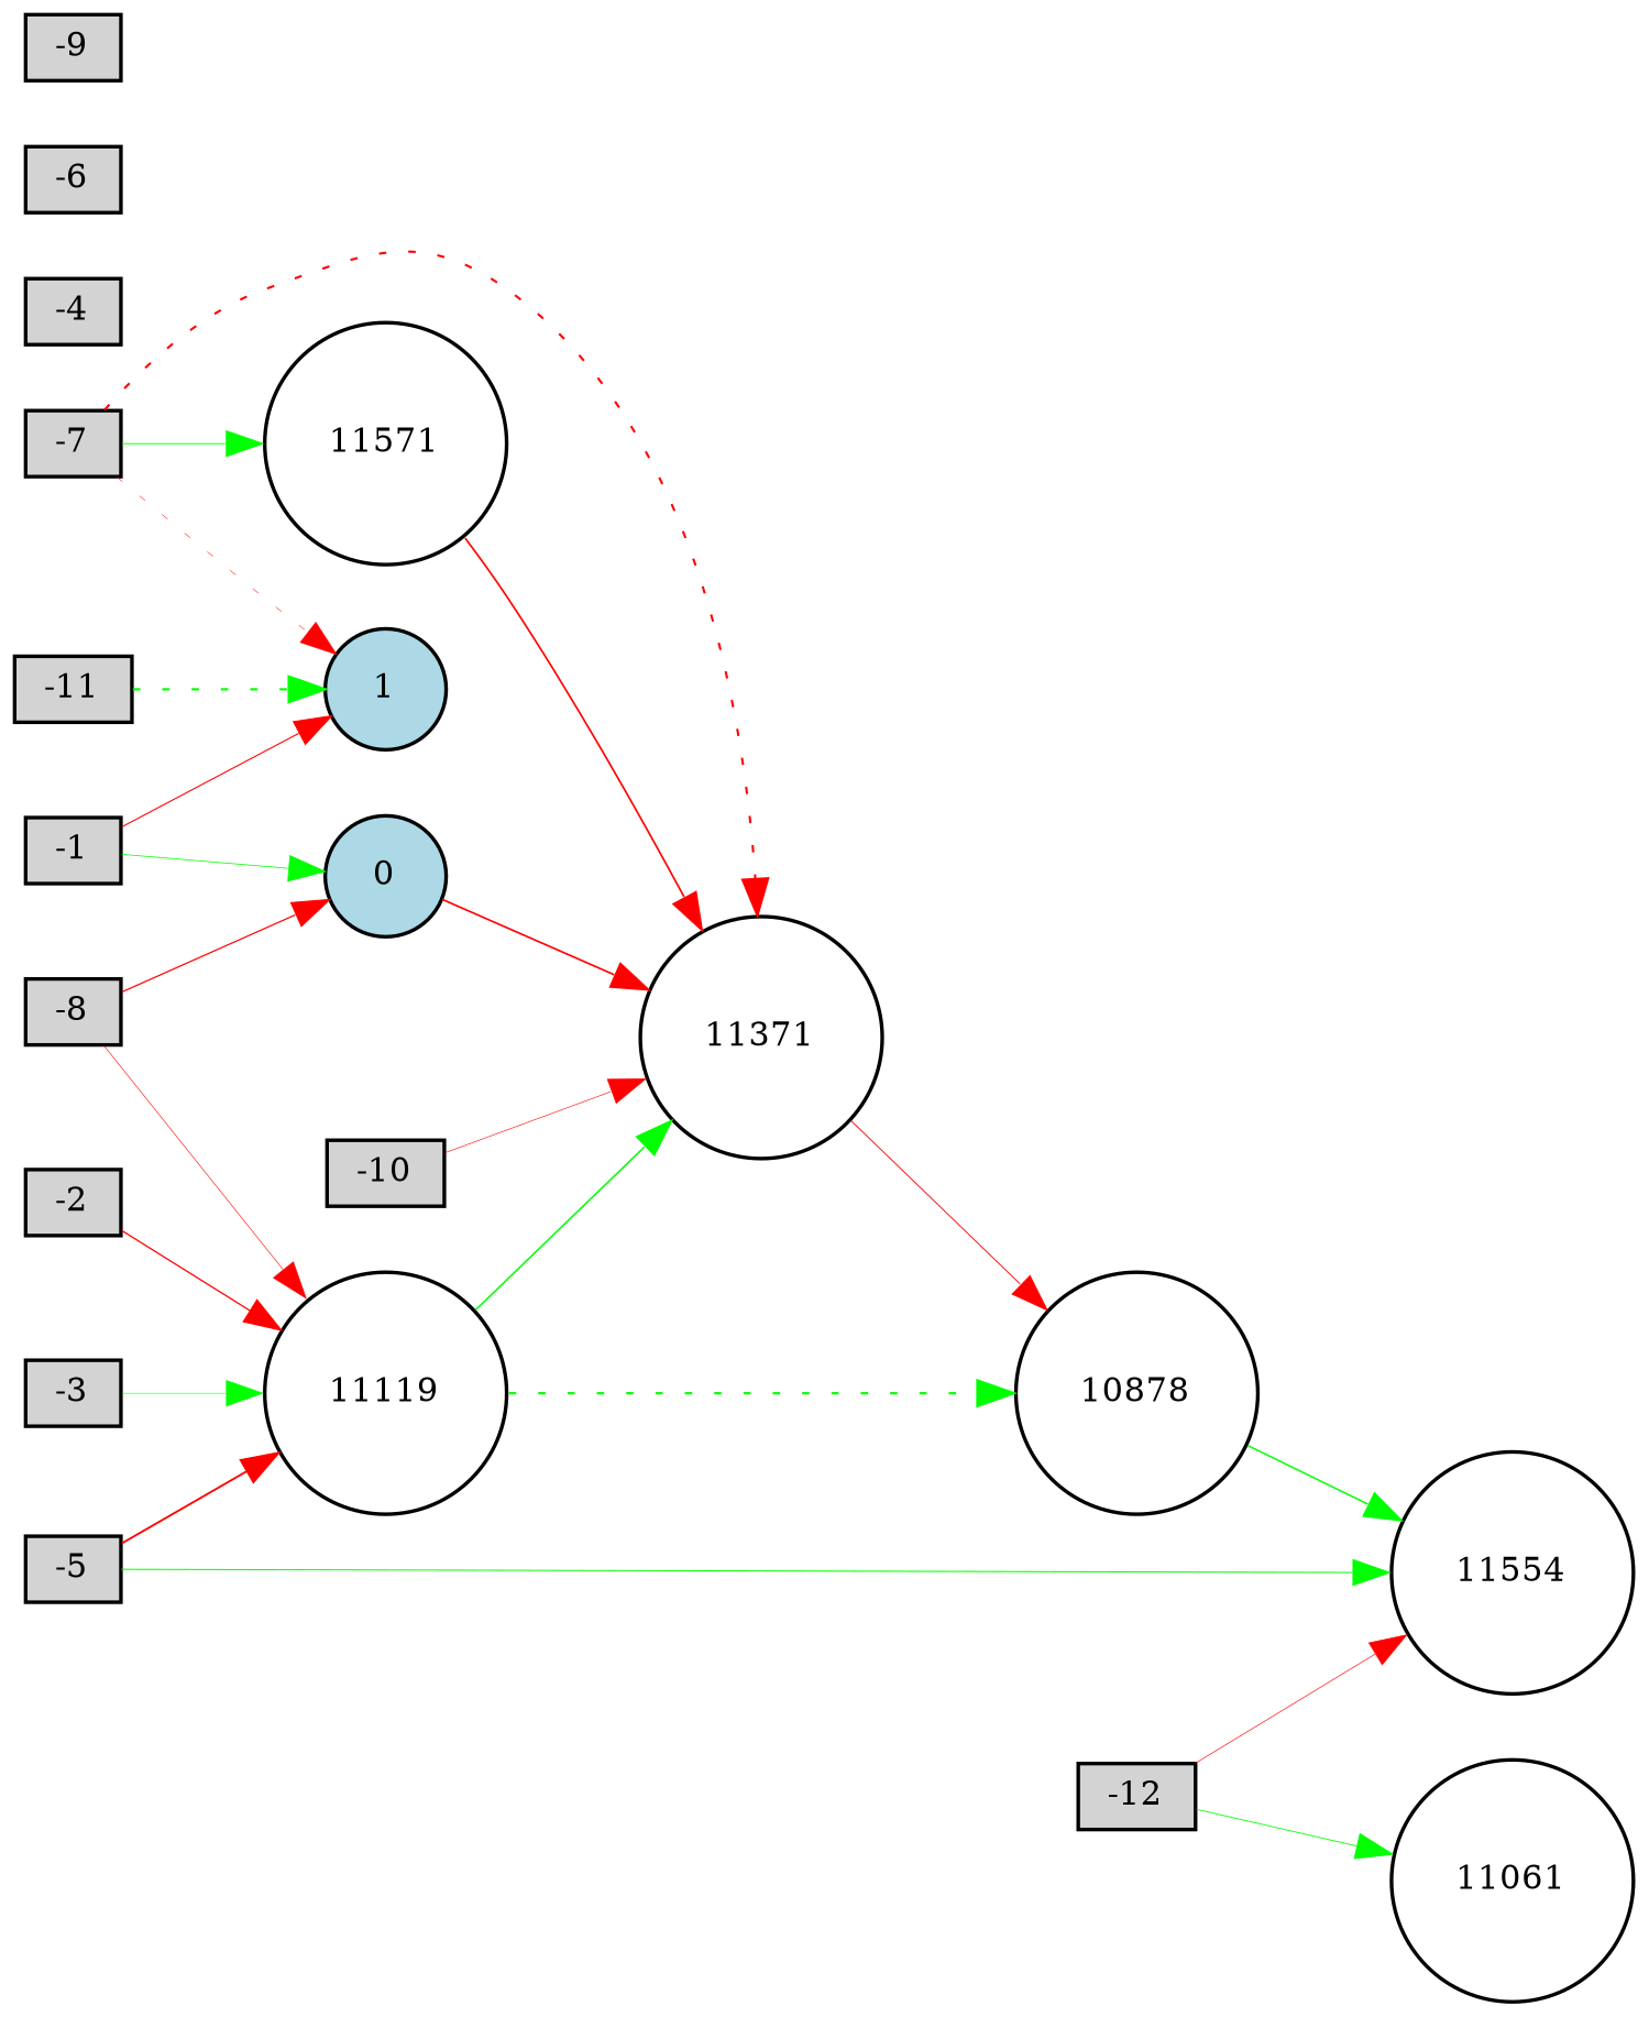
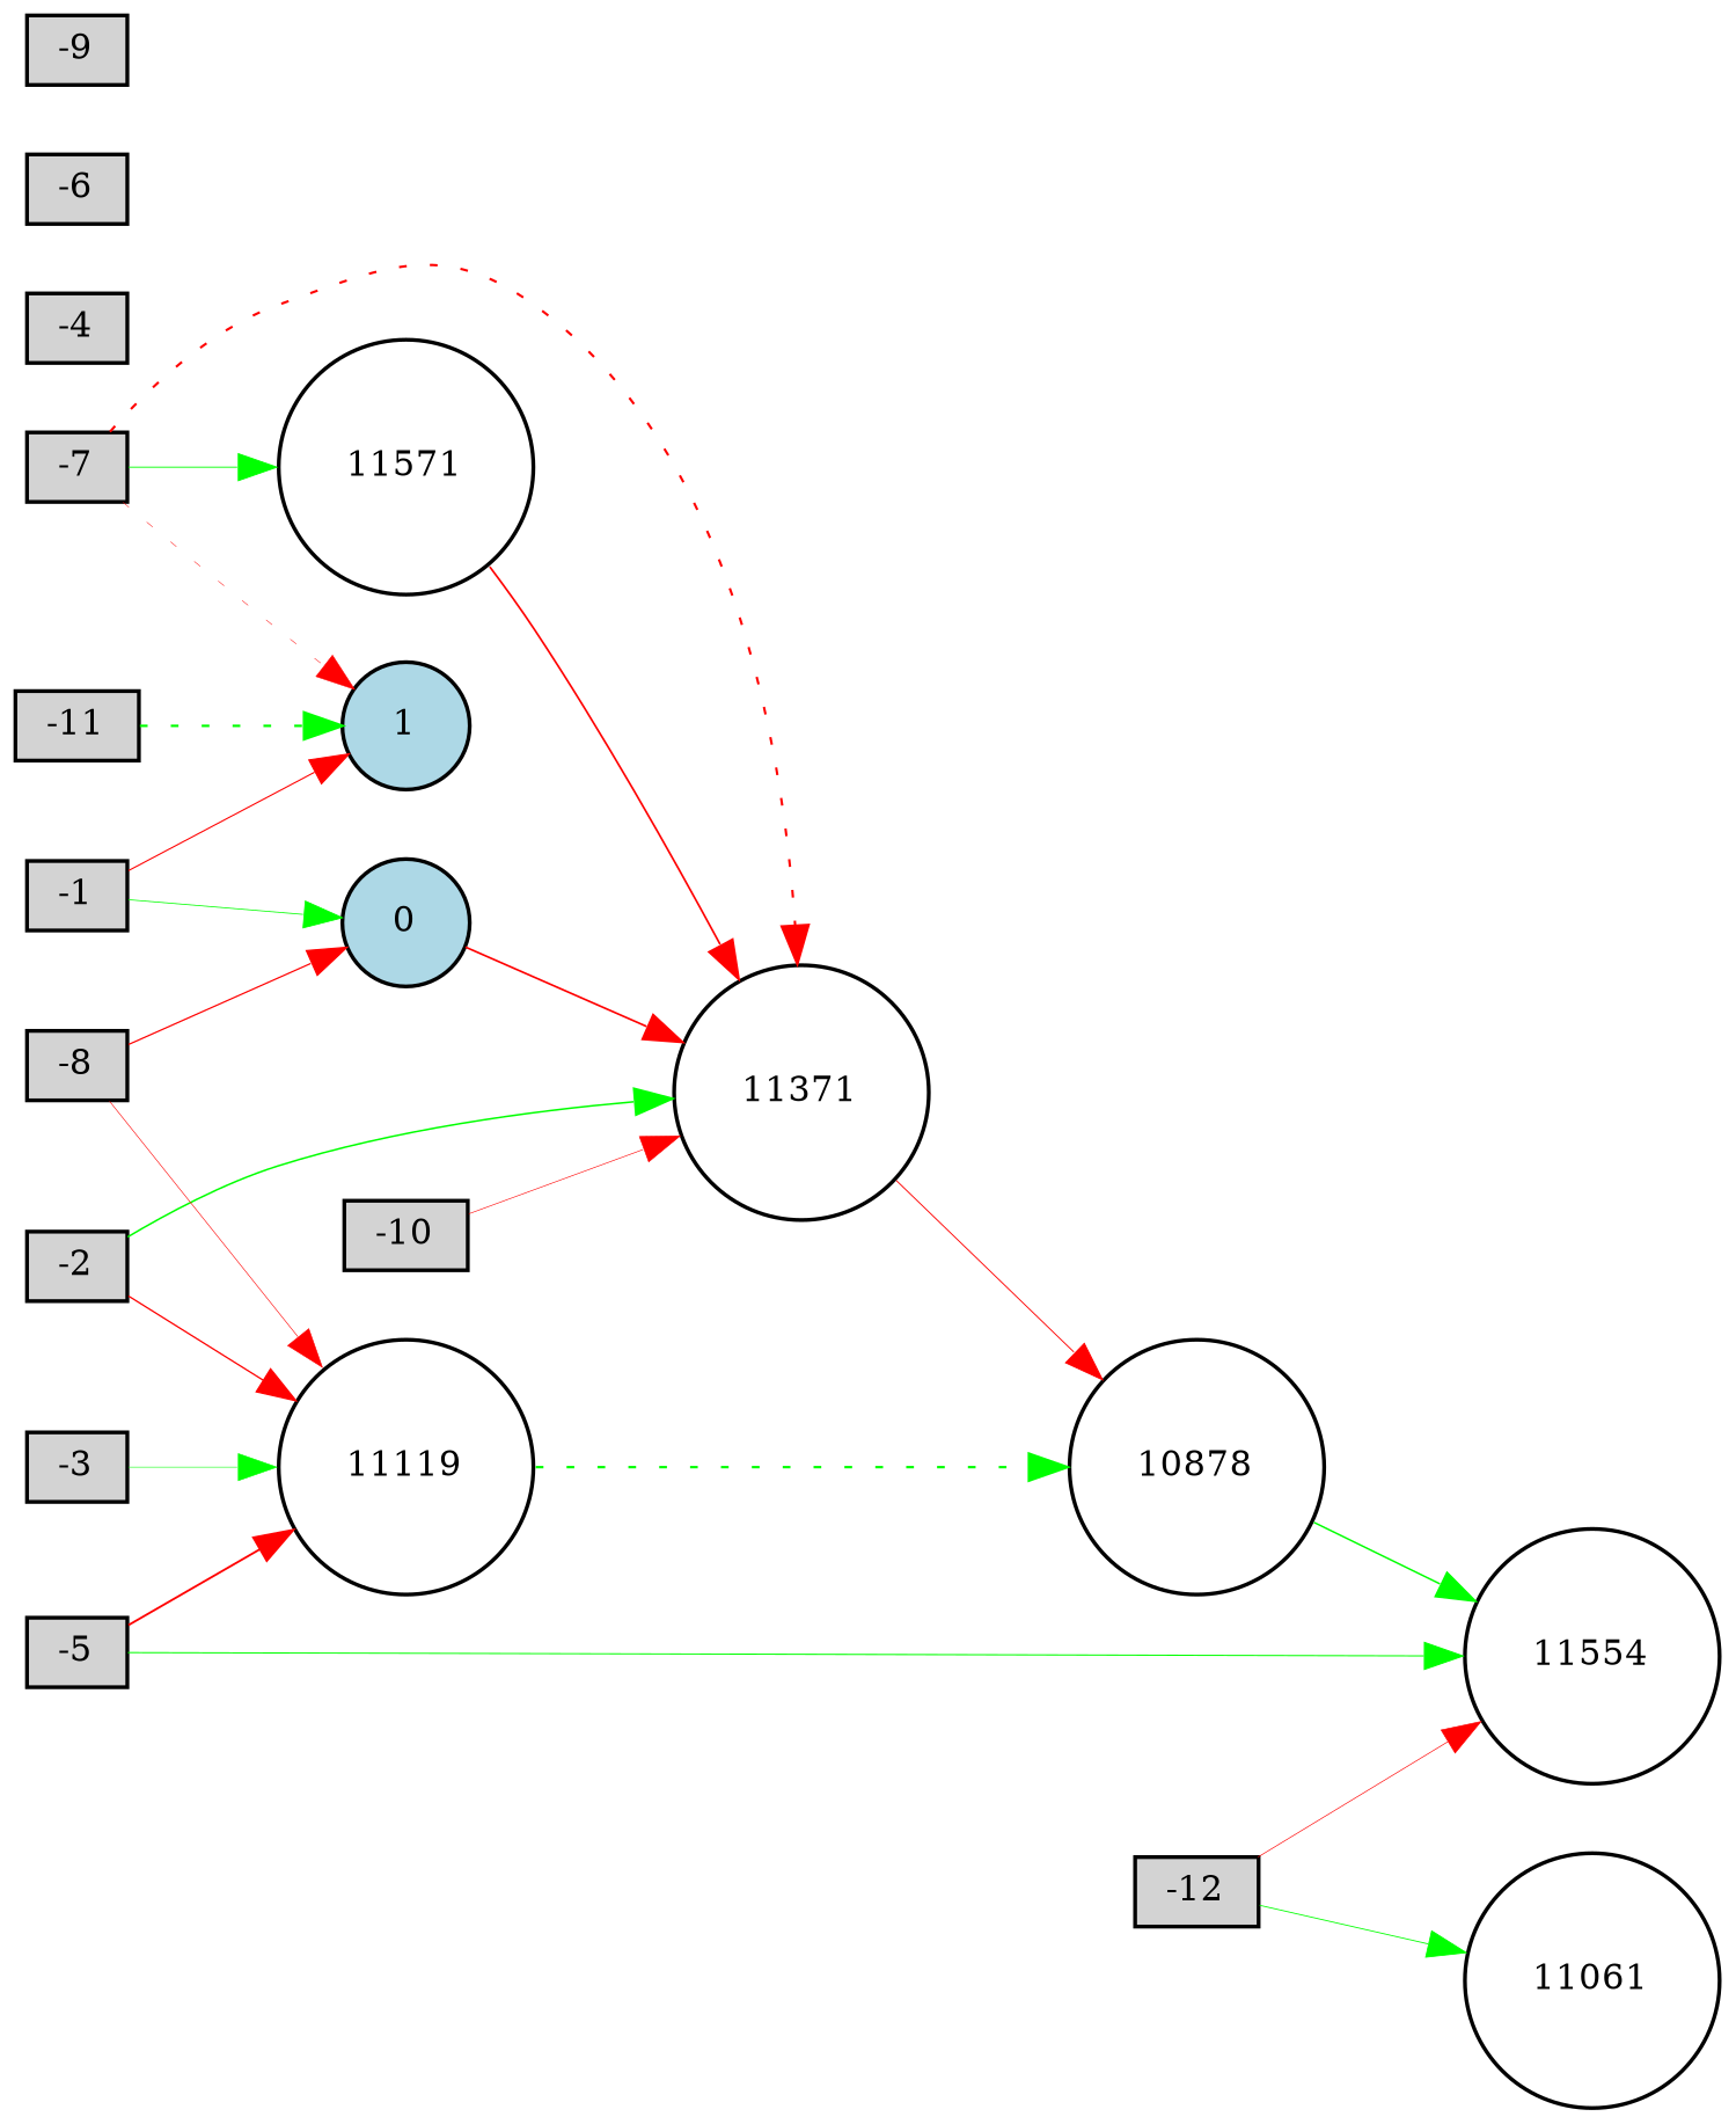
  digraph {
    rankdir=LR
    node [fillcolor=lightgray fontsize=9 shape=box style=filled]
    edge [color=red style=solid]
    -1 [height=0.2 width=0.2]
    0 [fillcolor=lightblue height=0.2 shape=circle width=0.2]
    1 [fillcolor=lightblue height=0.2 shape=circle width=0.2]
    11371 [fillcolor=white height=0.2 shape=circle width=0.2]
    -2 [height=0.2 width=0.2]
    11119 [fillcolor=white height=0.2 shape=circle width=0.2]
    10878 [fillcolor=white height=0.2 shape=circle width=0.2]
    -3 [height=0.2 width=0.2]
    -4 [height=0.2 width=0.2]
    -5 [height=0.2 width=0.2]
    11554 [fillcolor=white height=0.2 shape=circle width=0.2]
    -6 [height=0.2 width=0.2]
    -7 [height=0.2 width=0.2]
    11571 [fillcolor=white height=0.2 shape=circle width=0.2]
    -8 [height=0.2 width=0.2]
    -9 [height=0.2 width=0.2]
    -10 [height=0.2 width=0.2]
    -11 [height=0.2 width=0.2]
    -12 [height=0.2 width=0.2]
    11061 [fillcolor=white height=0.2 shape=circle width=0.2]
    -1 -> 0 [color=green penwidth=0.22398476289964675]
    -1 -> 1 [penwidth=0.3170125320672743]
    0 -> 11371 [penwidth=0.48879727644157966]
    11371 -> 10878 [penwidth=0.2657917593401137]
    -2 -> 11119 [penwidth=0.37300778435060367]
-   11119 -> 11371 [color=green penwidth=0.4443415773302989]
+   -2 -> 11371 [color=green penwidth=0.4443415773302989]
    11119 -> 10878 [color=green penwidth=0.6541514837936381 style=dotted]
    10878 -> 11554 [color=green penwidth=0.4314787392679573]
    -3 -> 11119 [color=green penwidth=0.1657967499226991]
    -5 -> 11119 [penwidth=0.5388808864567698]
    -5 -> 11554 [color=green penwidth=0.2972554470856861]
    -7 -> 1 [penwidth=0.13813750969306146 style=dotted]
    -7 -> 11371 [penwidth=0.6155663382242708 style=dotted]
    -7 -> 11571 [color=green penwidth=0.2664953729657632]
    11571 -> 11371 [penwidth=0.4936029283603768]
    -8 -> 0 [penwidth=0.35552472401765456]
    -8 -> 11119 [penwidth=0.17138427656172614]
    -10 -> 11371 [penwidth=0.17174589604958626]
    -11 -> 1 [color=green penwidth=0.6452502386171395 style=dotted]
    -12 -> 11554 [penwidth=0.18770353695394754]
    -12 -> 11061 [color=green penwidth=0.2429865270834522]
  }
